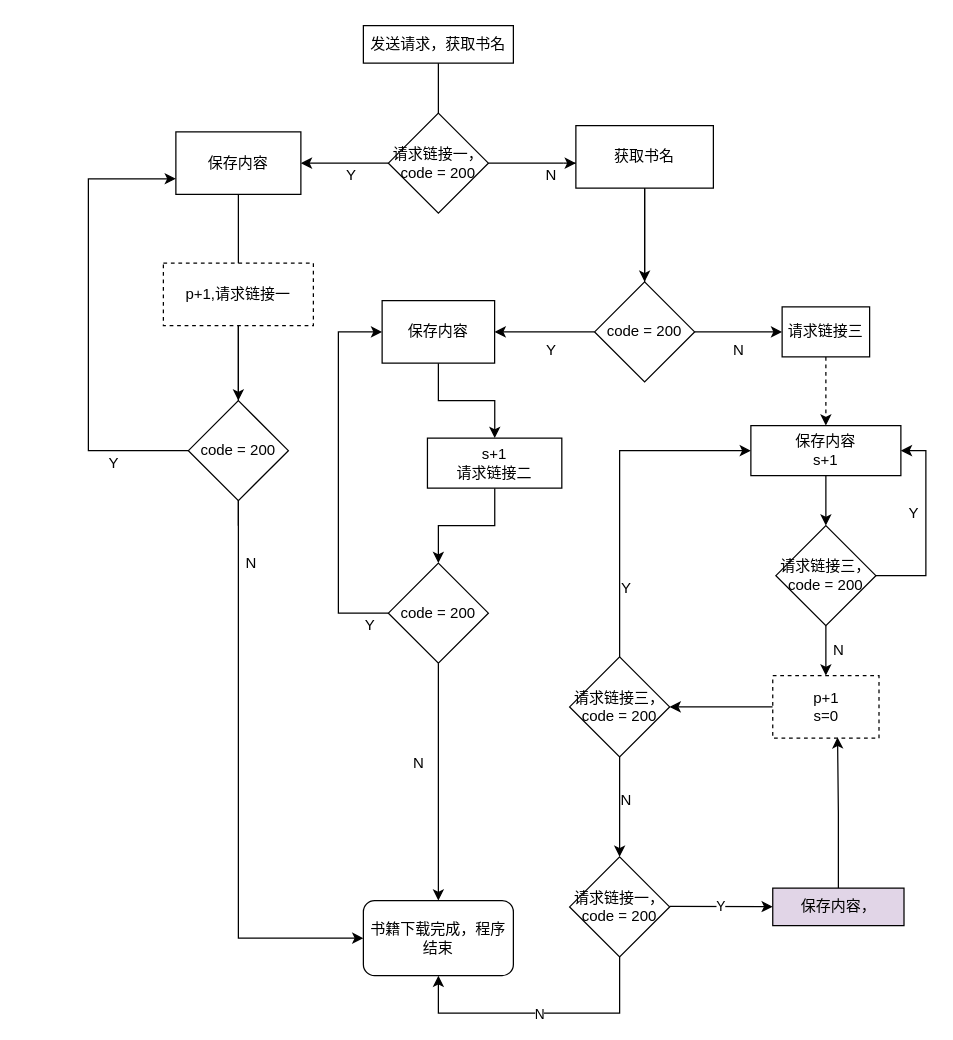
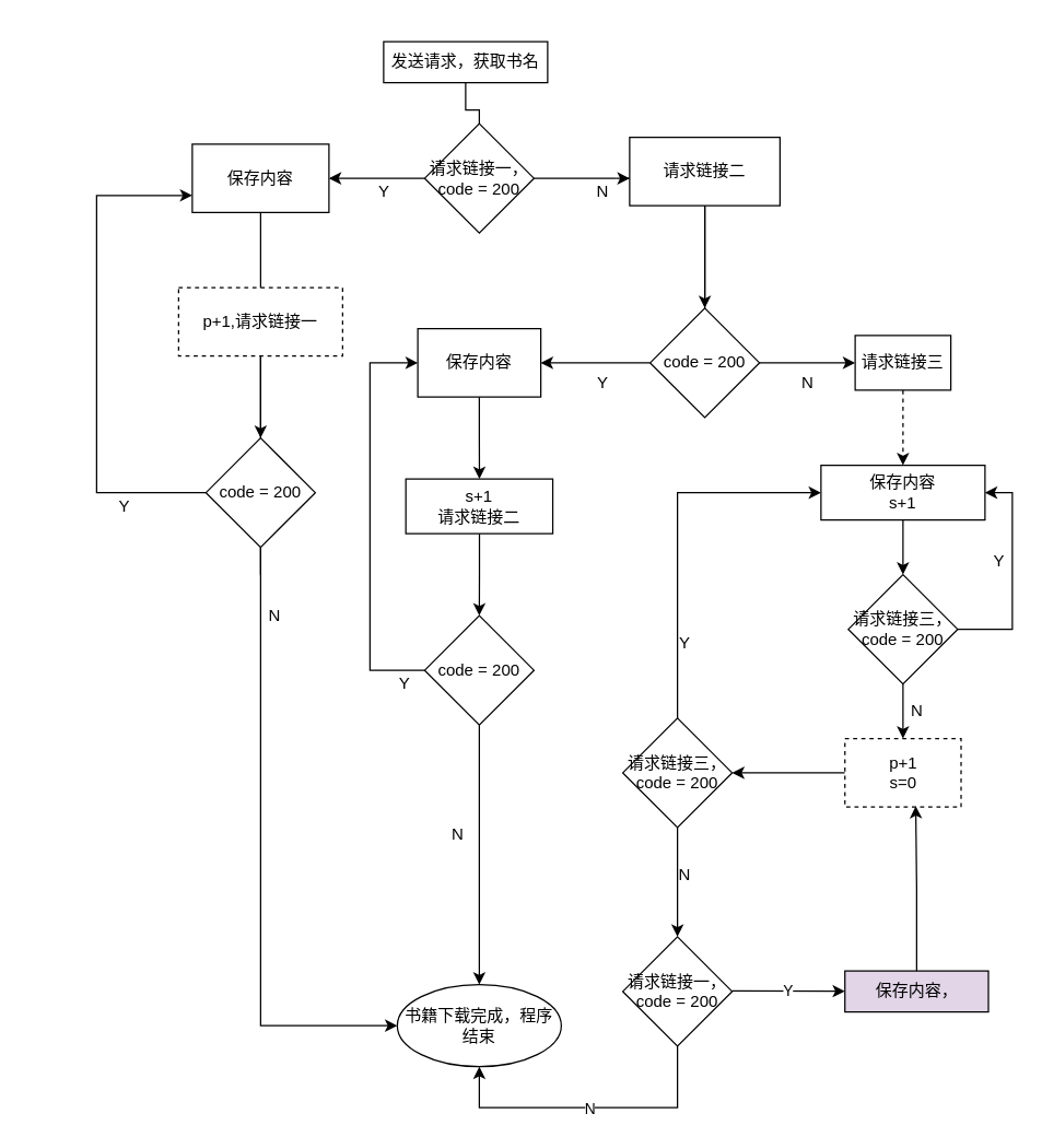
  <mxCell id="0" />
  <mxCell id="1" parent="0" />
- <mxCell id="2" value="发送请求，获取书名&lt;br&gt;" style="whiteSpace=wrap;html=1;" vertex="1" parent="1"><mxGeometry x="290" y="20" width="120" height="30" as="geometry" /></mxCell>
+ <mxCell id="2" value="发送请求，获取书名&lt;br&gt;" style="whiteSpace=wrap;html=1;" vertex="1" parent="1"><mxGeometry x="280" y="30" width="120" height="30" as="geometry" /></mxCell>
  <mxCell id="3" value="" style="edgeStyle=orthogonalEdgeStyle;rounded=0;orthogonalLoop=1;jettySize=auto;html=1;" edge="1" parent="1" source="34" target="5"><mxGeometry relative="1" as="geometry" /></mxCell>
  <mxCell id="4" value="" style="edgeStyle=orthogonalEdgeStyle;rounded=0;orthogonalLoop=1;jettySize=auto;html=1;startArrow=none;" edge="1" parent="1" source="38"><mxGeometry relative="1" as="geometry"><mxPoint x="190" y="370" as="targetPoint" /></mxGeometry></mxCell>
  <mxCell id="5" value="保存内容" style="whiteSpace=wrap;html=1;" vertex="1" parent="1"><mxGeometry x="140" y="105" width="100" height="50" as="geometry" /></mxCell>
  <mxCell id="6" value="Y" style="text;html=1;align=center;verticalAlign=middle;resizable=0;points=[];autosize=1;strokeColor=none;fillColor=none;" vertex="1" parent="1"><mxGeometry x="270" y="130" width="20" height="20" as="geometry" /></mxCell>
  <mxCell id="7" value="" style="edgeStyle=orthogonalEdgeStyle;rounded=0;orthogonalLoop=1;jettySize=auto;html=1;" edge="1" parent="1" source="36" target="38"><mxGeometry relative="1" as="geometry" /></mxCell>
  <mxCell id="8" value="" style="edgeStyle=elbowEdgeStyle;rounded=0;orthogonalLoop=1;jettySize=auto;html=1;exitX=0.5;exitY=1;exitDx=0;exitDy=0;" edge="1" parent="1" source="38" target="11"><mxGeometry relative="1" as="geometry"><Array as="points"><mxPoint x="190" y="580" /></Array></mxGeometry></mxCell>
  <mxCell id="9" value="" style="endArrow=classic;html=1;rounded=0;edgeStyle=elbowEdgeStyle;entryX=0;entryY=0.75;entryDx=0;entryDy=0;exitX=0;exitY=0.5;exitDx=0;exitDy=0;" edge="1" parent="1" source="38" target="5"><mxGeometry width="50" height="50" relative="1" as="geometry"><mxPoint x="150" y="525" as="sourcePoint" /><mxPoint x="50" y="280" as="targetPoint" /><Array as="points"><mxPoint x="70" y="310" /><mxPoint x="20" y="320" /><mxPoint x="100" y="430" /><mxPoint x="30" y="410" /></Array></mxGeometry></mxCell>
  <mxCell id="10" value="Y" style="text;html=1;align=center;verticalAlign=middle;resizable=0;points=[];autosize=1;strokeColor=none;fillColor=none;" vertex="1" parent="1"><mxGeometry x="80" y="360" width="20" height="20" as="geometry" /></mxCell>
- <mxCell id="11" value="书籍下载完成，程序结束" style="whiteSpace=wrap;html=1;rounded=1;" vertex="1" parent="1"><mxGeometry x="290" y="720" width="120" height="60" as="geometry" /></mxCell>
+ <mxCell id="11" value="书籍下载完成，程序结束" style="ellipse;whiteSpace=wrap;html=1;rounded=0;" vertex="1" parent="1"><mxGeometry x="290" y="720" width="120" height="60" as="geometry" /></mxCell>
  <mxCell id="12" value="" style="edgeStyle=orthogonalEdgeStyle;rounded=0;orthogonalLoop=1;jettySize=auto;html=1;" edge="1" parent="1" source="42" target="44"><mxGeometry relative="1" as="geometry" /></mxCell>
  <mxCell id="13" value="N" style="text;html=1;align=center;verticalAlign=middle;resizable=0;points=[];autosize=1;strokeColor=none;fillColor=none;" vertex="1" parent="1"><mxGeometry x="430" y="130" width="20" height="20" as="geometry" /></mxCell>
  <mxCell id="14" value="" style="edgeStyle=orthogonalEdgeStyle;rounded=0;orthogonalLoop=1;jettySize=auto;html=1;" edge="1" parent="1" source="44" target="17"><mxGeometry relative="1" as="geometry" /></mxCell>
  <mxCell id="15" value="" style="edgeStyle=elbowEdgeStyle;rounded=0;orthogonalLoop=1;jettySize=auto;elbow=vertical;html=1;" edge="1" parent="1" source="44" target="27"><mxGeometry relative="1" as="geometry"><Array as="points"><mxPoint x="600" y="265" /><mxPoint x="580" y="460" /></Array></mxGeometry></mxCell>
  <mxCell id="16" value="" style="edgeStyle=orthogonalEdgeStyle;rounded=0;orthogonalLoop=1;jettySize=auto;html=1;" edge="1" parent="1" source="17" target="20"><mxGeometry relative="1" as="geometry" /></mxCell>
  <mxCell id="17" value="保存内容" style="whiteSpace=wrap;html=1;rounded=0;" vertex="1" parent="1"><mxGeometry x="305" y="240" width="90" height="50" as="geometry" /></mxCell>
  <mxCell id="18" value="Y" style="text;html=1;align=center;verticalAlign=middle;resizable=0;points=[];autosize=1;strokeColor=none;fillColor=none;" vertex="1" parent="1"><mxGeometry x="430" y="270" width="20" height="20" as="geometry" /></mxCell>
  <mxCell id="19" value="" style="edgeStyle=orthogonalEdgeStyle;rounded=0;orthogonalLoop=1;jettySize=auto;html=1;" edge="1" parent="1" source="20" target="21"><mxGeometry relative="1" as="geometry" /></mxCell>
- <mxCell id="20" value="s+1&lt;br&gt;请求链接二" style="whiteSpace=wrap;html=1;rounded=0;" vertex="1" parent="1"><mxGeometry x="341.25" y="350" width="107.5" height="40" as="geometry" /></mxCell>
+ <mxCell id="20" value="s+1&lt;br&gt;请求链接二" style="whiteSpace=wrap;html=1;rounded=0;" vertex="1" parent="1"><mxGeometry x="296.25" y="350" width="107.5" height="40" as="geometry" /></mxCell>
  <mxCell id="21" value="code = 200" style="rhombus;whiteSpace=wrap;html=1;rounded=0;" vertex="1" parent="1"><mxGeometry x="310" y="450" width="80" height="80" as="geometry" /></mxCell>
  <mxCell id="22" value="" style="endArrow=classic;html=1;rounded=0;edgeStyle=elbowEdgeStyle;exitX=0;exitY=0.5;exitDx=0;exitDy=0;entryX=0;entryY=0.5;entryDx=0;entryDy=0;" edge="1" parent="1" source="21" target="17"><mxGeometry width="50" height="50" relative="1" as="geometry"><mxPoint x="240" y="480" as="sourcePoint" /><mxPoint x="290" y="430" as="targetPoint" /><Array as="points"><mxPoint x="270" y="530" /></Array></mxGeometry></mxCell>
  <mxCell id="23" value="Y" style="text;html=1;align=center;verticalAlign=middle;resizable=0;points=[];autosize=1;strokeColor=none;fillColor=none;" vertex="1" parent="1"><mxGeometry x="285" y="490" width="20" height="20" as="geometry" /></mxCell>
  <mxCell id="24" value="" style="endArrow=classic;html=1;rounded=0;edgeStyle=elbowEdgeStyle;exitX=0.5;exitY=1;exitDx=0;exitDy=0;elbow=vertical;entryX=0.5;entryY=0;entryDx=0;entryDy=0;" edge="1" parent="1" source="21" target="11"><mxGeometry width="50" height="50" relative="1" as="geometry"><mxPoint x="240" y="620" as="sourcePoint" /><mxPoint x="190" y="720" as="targetPoint" /><Array as="points"><mxPoint x="350" y="700" /><mxPoint x="280" y="590" /><mxPoint x="280" y="770" /></Array></mxGeometry></mxCell>
  <mxCell id="25" value="N" style="text;html=1;align=center;verticalAlign=middle;resizable=0;points=[];autosize=1;strokeColor=none;fillColor=none;" vertex="1" parent="1"><mxGeometry x="324" y="600" width="20" height="20" as="geometry" /></mxCell>
  <mxCell id="26" value="" style="edgeStyle=elbowEdgeStyle;rounded=0;orthogonalLoop=1;jettySize=auto;elbow=vertical;html=1;dashed=1;" edge="1" parent="1" source="27" target="29"><mxGeometry relative="1" as="geometry" /></mxCell>
  <mxCell id="27" value="请求链接三" style="whiteSpace=wrap;html=1;rounded=0;" vertex="1" parent="1"><mxGeometry x="625" y="245" width="70" height="40" as="geometry" /></mxCell>
  <mxCell id="28" value="" style="edgeStyle=elbowEdgeStyle;rounded=0;orthogonalLoop=1;jettySize=auto;elbow=vertical;html=1;" edge="1" parent="1" source="29" target="30"><mxGeometry relative="1" as="geometry" /></mxCell>
  <mxCell id="29" value="保存内容&lt;br&gt;s+1" style="whiteSpace=wrap;html=1;rounded=0;" vertex="1" parent="1"><mxGeometry x="600" y="340" width="120" height="40" as="geometry" /></mxCell>
  <mxCell id="30" value="请求链接三，code = 200" style="rhombus;whiteSpace=wrap;html=1;rounded=0;" vertex="1" parent="1"><mxGeometry x="620" y="420" width="80" height="80" as="geometry" /></mxCell>
  <mxCell id="31" value="" style="endArrow=classic;html=1;rounded=0;edgeStyle=elbowEdgeStyle;" edge="1" parent="1"><mxGeometry width="50" height="50" relative="1" as="geometry"><mxPoint x="700" y="460" as="sourcePoint" /><mxPoint x="720" y="360" as="targetPoint" /><Array as="points"><mxPoint x="740" y="410" /><mxPoint x="540" y="440" /><mxPoint x="490" y="670" /></Array></mxGeometry></mxCell>
  <mxCell id="32" value="" style="edgeStyle=elbowEdgeStyle;rounded=0;orthogonalLoop=1;jettySize=auto;html=1;" edge="1" parent="1" source="33" target="49"><mxGeometry relative="1" as="geometry" /></mxCell>
  <mxCell id="33" value="p+1&lt;br&gt;s=0" style="rounded=0;whiteSpace=wrap;html=1;dashed=1;" vertex="1" parent="1"><mxGeometry x="617.5" y="540" width="85" height="50" as="geometry" /></mxCell>
  <mxCell id="34" value="请求链接一，&lt;br&gt;code = 200" style="rhombus;whiteSpace=wrap;html=1;" vertex="1" parent="1"><mxGeometry x="310" y="90" width="80" height="80" as="geometry" /></mxCell>
  <mxCell id="35" value="" style="edgeStyle=orthogonalEdgeStyle;rounded=0;orthogonalLoop=1;jettySize=auto;html=1;endArrow=none;" edge="1" parent="1" source="2" target="34"><mxGeometry relative="1" as="geometry"><mxPoint x="350" y="50" as="sourcePoint" /><mxPoint x="350" y="240" as="targetPoint" /></mxGeometry></mxCell>
  <mxCell id="36" value="p+1,请求链接一" style="rounded=0;whiteSpace=wrap;html=1;dashed=1;" vertex="1" parent="1"><mxGeometry x="130" y="210" width="120" height="50" as="geometry" /></mxCell>
  <mxCell id="37" value="" style="edgeStyle=orthogonalEdgeStyle;rounded=0;orthogonalLoop=1;jettySize=auto;html=1;endArrow=none;" edge="1" parent="1" source="5" target="36"><mxGeometry relative="1" as="geometry"><mxPoint x="190" y="155" as="sourcePoint" /><mxPoint x="190" y="370" as="targetPoint" /></mxGeometry></mxCell>
  <mxCell id="38" value="code = 200" style="rhombus;whiteSpace=wrap;html=1;rounded=0;" vertex="1" parent="1"><mxGeometry x="150" y="320" width="80" height="80" as="geometry" /></mxCell>
  <mxCell id="39" value="" style="edgeStyle=orthogonalEdgeStyle;rounded=0;orthogonalLoop=1;jettySize=auto;html=1;startArrow=none;endArrow=none;" edge="1" parent="1" source="36" target="38"><mxGeometry relative="1" as="geometry"><mxPoint x="190" y="260" as="sourcePoint" /><mxPoint x="190" y="370" as="targetPoint" /></mxGeometry></mxCell>
  <mxCell id="40" value="N" style="text;html=1;align=center;verticalAlign=middle;resizable=0;points=[];autosize=1;strokeColor=none;fillColor=none;" vertex="1" parent="1"><mxGeometry x="190" y="440" width="20" height="20" as="geometry" /></mxCell>
  <mxCell id="41" style="edgeStyle=elbowEdgeStyle;rounded=0;orthogonalLoop=1;jettySize=auto;html=1;" edge="1" parent="1" source="42"><mxGeometry relative="1" as="geometry"><mxPoint x="460" y="130" as="targetPoint" /><Array as="points"><mxPoint x="450" y="130" /></Array></mxGeometry></mxCell>
- <mxCell id="42" value="获取书名" style="rounded=0;whiteSpace=wrap;html=1;" vertex="1" parent="1"><mxGeometry x="460" y="100" width="110" height="50" as="geometry" /></mxCell>
+ <mxCell id="42" value="请求链接二" style="rounded=0;whiteSpace=wrap;html=1;" vertex="1" parent="1"><mxGeometry x="460" y="100" width="110" height="50" as="geometry" /></mxCell>
  <mxCell id="43" value="" style="edgeStyle=orthogonalEdgeStyle;rounded=0;orthogonalLoop=1;jettySize=auto;html=1;endArrow=none;" edge="1" parent="1" source="34"><mxGeometry relative="1" as="geometry"><mxPoint x="390" y="130" as="sourcePoint" /><mxPoint x="450" y="130" as="targetPoint" /></mxGeometry></mxCell>
  <mxCell id="44" value="code = 200" style="rhombus;whiteSpace=wrap;html=1;rounded=0;" vertex="1" parent="1"><mxGeometry x="475" y="225" width="80" height="80" as="geometry" /></mxCell>
  <mxCell id="45" value="" style="edgeStyle=orthogonalEdgeStyle;rounded=0;orthogonalLoop=1;jettySize=auto;html=1;startArrow=none;endArrow=none;" edge="1" parent="1" source="42" target="44"><mxGeometry relative="1" as="geometry"><mxPoint x="520" y="155" as="sourcePoint" /><mxPoint x="500" y="330" as="targetPoint" /></mxGeometry></mxCell>
  <mxCell id="46" value="" style="endArrow=classic;html=1;rounded=0;exitX=0.5;exitY=1;exitDx=0;exitDy=0;entryX=0.5;entryY=0;entryDx=0;entryDy=0;" edge="1" parent="1" source="30" target="33"><mxGeometry width="50" height="50" relative="1" as="geometry"><mxPoint x="350" y="390" as="sourcePoint" /><mxPoint x="400" y="340" as="targetPoint" /></mxGeometry></mxCell>
  <mxCell id="47" value="&lt;blockquote style=&quot;margin: 0 0 0 40px; border: none; padding: 0px;&quot;&gt;N&lt;/blockquote&gt;" style="text;html=1;align=center;verticalAlign=middle;resizable=0;points=[];autosize=1;strokeColor=none;fillColor=none;" vertex="1" parent="1"><mxGeometry x="540" y="270" width="60" height="20" as="geometry" /></mxCell>
  <mxCell id="48" value="" style="edgeStyle=elbowEdgeStyle;rounded=0;orthogonalLoop=1;jettySize=auto;html=1;" edge="1" parent="1" source="49" target="50"><mxGeometry relative="1" as="geometry" /></mxCell>
  <mxCell id="49" value="请求链接三，code = 200" style="rhombus;whiteSpace=wrap;html=1;rounded=0;" vertex="1" parent="1"><mxGeometry x="455" y="525" width="80" height="80" as="geometry" /></mxCell>
  <mxCell id="50" value="请求链接一，code = 200" style="rhombus;whiteSpace=wrap;html=1;rounded=0;" vertex="1" parent="1"><mxGeometry x="455" y="685" width="80" height="80" as="geometry" /></mxCell>
  <mxCell id="51" value="N" style="text;html=1;align=center;verticalAlign=middle;resizable=0;points=[];autosize=1;strokeColor=none;fillColor=none;" vertex="1" parent="1"><mxGeometry x="490" y="630" width="20" height="20" as="geometry" /></mxCell>
  <mxCell id="52" value="Y" style="endArrow=classic;html=1;rounded=0;" edge="1" parent="1" target="54"><mxGeometry relative="1" as="geometry"><mxPoint x="535" y="724.5" as="sourcePoint" /><mxPoint x="635" y="724.5" as="targetPoint" /></mxGeometry></mxCell>
  <mxCell id="53" style="edgeStyle=orthogonalEdgeStyle;rounded=0;orthogonalLoop=1;jettySize=auto;html=1;entryX=0.61;entryY=0.987;entryDx=0;entryDy=0;entryPerimeter=0;" edge="1" parent="1" source="54" target="33"><mxGeometry relative="1" as="geometry" /></mxCell>
  <mxCell id="54" value="保存内容，" style="rounded=0;whiteSpace=wrap;html=1;fillColor=#e1d5e7;" vertex="1" parent="1"><mxGeometry x="617.5" y="710" width="105" height="30" as="geometry" /></mxCell>
  <mxCell id="55" value="" style="endArrow=classic;html=1;rounded=0;edgeStyle=orthogonalEdgeStyle;entryX=0.5;entryY=1;entryDx=0;entryDy=0;exitX=0.5;exitY=1;exitDx=0;exitDy=0;" edge="1" parent="1" source="50" target="11"><mxGeometry relative="1" as="geometry"><mxPoint x="450" y="725" as="sourcePoint" /><mxPoint x="190" y="550" as="targetPoint" /><Array as="points"><mxPoint x="495" y="810" /><mxPoint x="350" y="810" /></Array></mxGeometry></mxCell>
  <mxCell id="56" value="N" style="edgeLabel;resizable=0;html=1;align=center;verticalAlign=middle;" connectable="0" vertex="1" parent="55"><mxGeometry relative="1" as="geometry" /></mxCell>
  <mxCell id="57" value="" style="endArrow=classic;html=1;rounded=0;exitX=0.5;exitY=0;exitDx=0;exitDy=0;entryX=0;entryY=0.5;entryDx=0;entryDy=0;edgeStyle=orthogonalEdgeStyle;" edge="1" parent="1" source="49" target="29"><mxGeometry width="50" height="50" relative="1" as="geometry"><mxPoint x="350" y="540" as="sourcePoint" /><mxPoint x="400" y="490" as="targetPoint" /></mxGeometry></mxCell>
  <mxCell id="58" value="N" style="text;html=1;align=center;verticalAlign=middle;resizable=0;points=[];autosize=1;strokeColor=none;fillColor=none;" vertex="1" parent="1"><mxGeometry x="660" y="510" width="20" height="20" as="geometry" /></mxCell>
  <mxCell id="59" value="Y" style="text;html=1;align=center;verticalAlign=middle;resizable=0;points=[];autosize=1;strokeColor=none;fillColor=none;" vertex="1" parent="1"><mxGeometry x="490" y="460" width="20" height="20" as="geometry" /></mxCell>
  <mxCell id="60" value="Y" style="text;html=1;align=center;verticalAlign=middle;resizable=0;points=[];autosize=1;strokeColor=none;fillColor=none;" vertex="1" parent="1"><mxGeometry x="720" y="400" width="20" height="20" as="geometry" /></mxCell>
